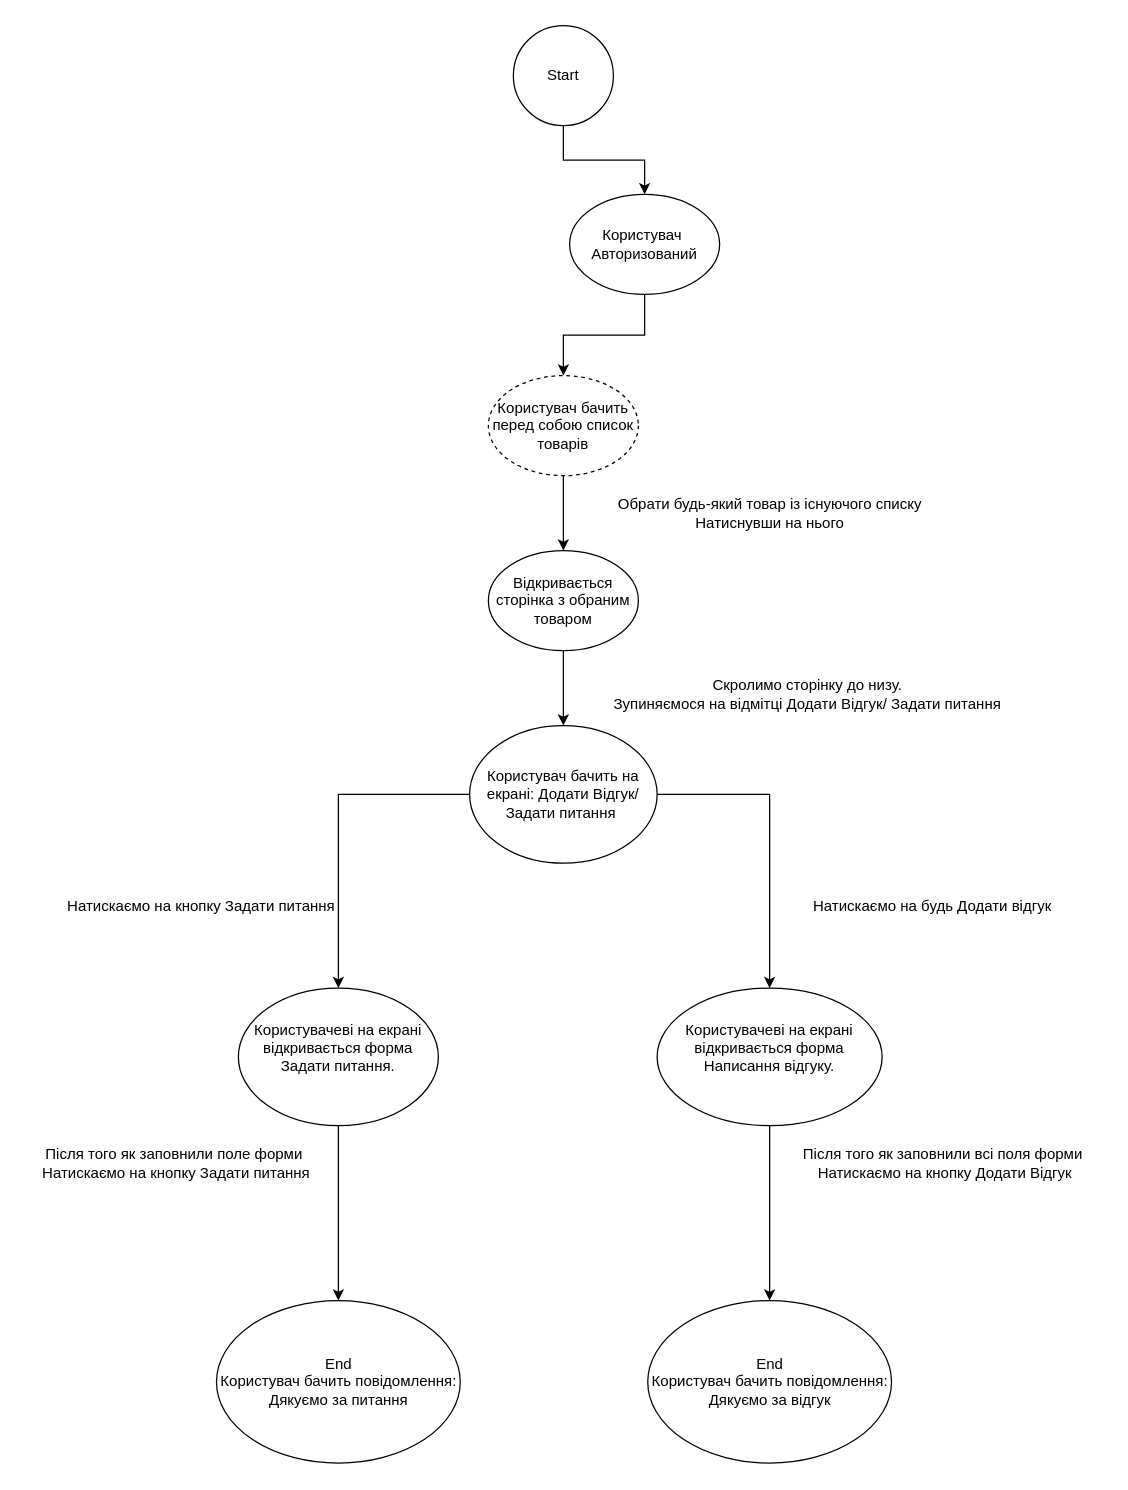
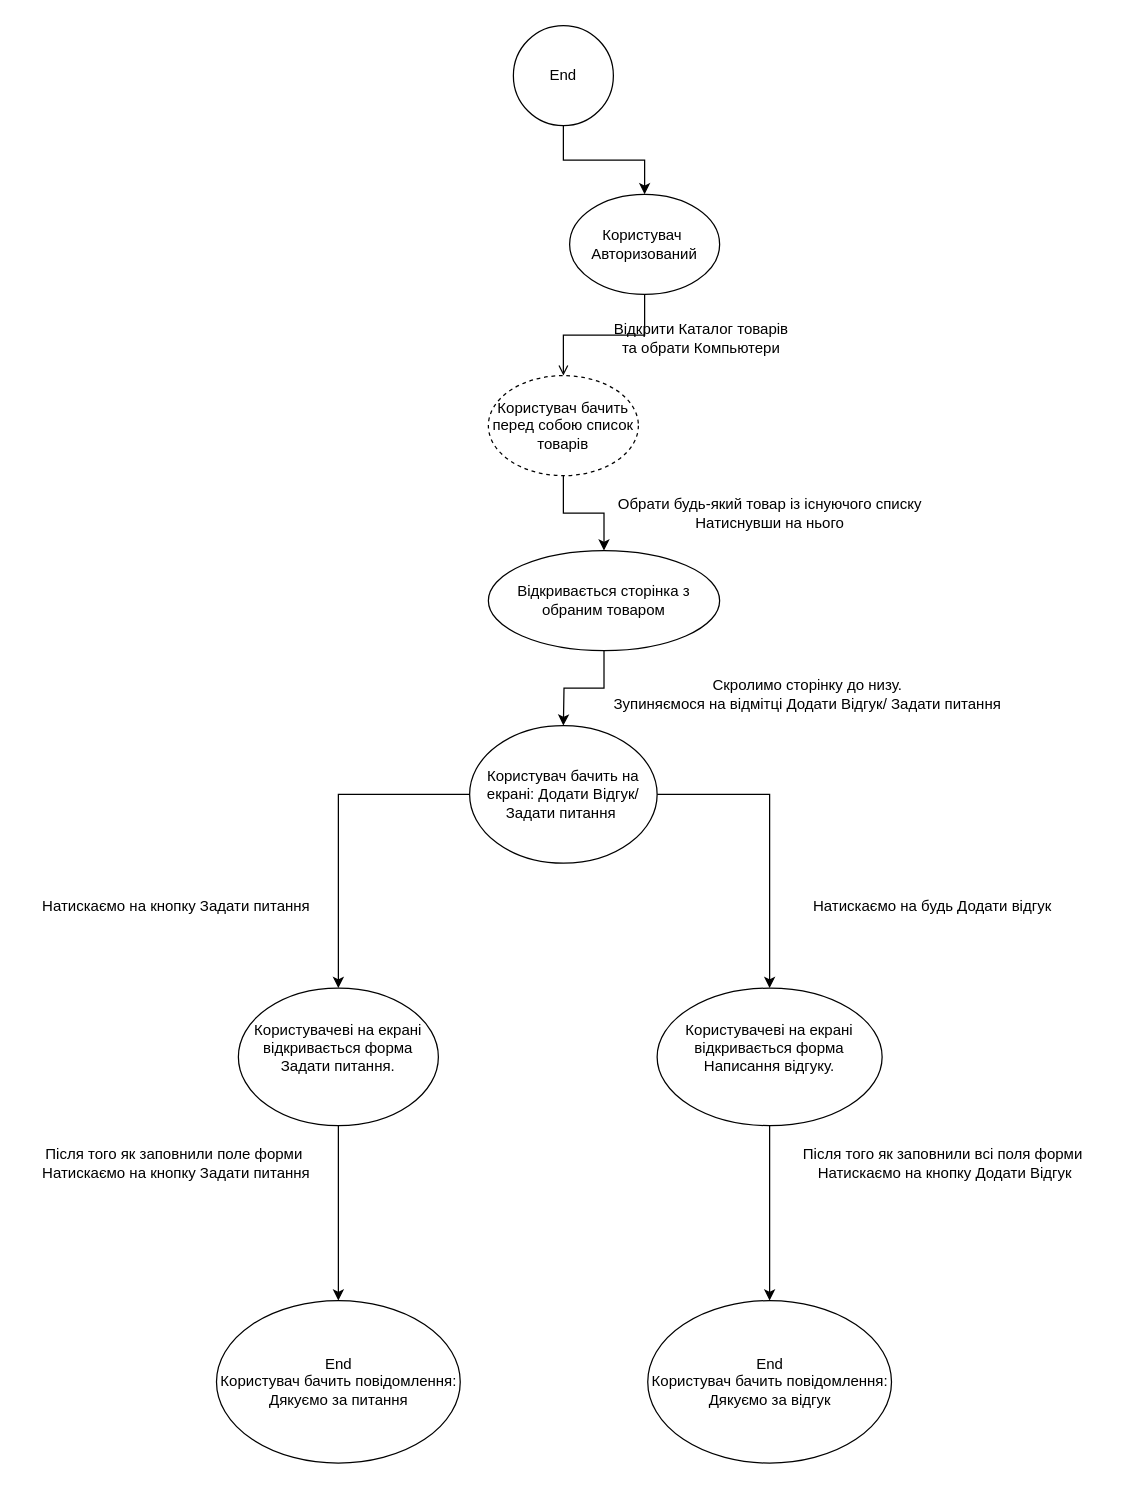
  <mxCell id="0" />
  <mxCell id="1" parent="0" />
  <mxCell id="2" style="edgeStyle=orthogonalEdgeStyle;rounded=0;orthogonalLoop=1;jettySize=auto;html=1;" edge="1" parent="1" source="3" target="5"><mxGeometry relative="1" as="geometry" /></mxCell>
- <mxCell id="3" value="Start&lt;br&gt;" style="ellipse;whiteSpace=wrap;html=1;aspect=fixed;" vertex="1" parent="1"><mxGeometry x="410" y="20" width="80" height="80" as="geometry" /></mxCell>
- <mxCell id="4" style="edgeStyle=orthogonalEdgeStyle;rounded=0;orthogonalLoop=1;jettySize=auto;html=1;" edge="1" parent="1" source="5" target="7"><mxGeometry relative="1" as="geometry" /></mxCell>
+ <mxCell id="3" value="End&lt;br&gt;" style="ellipse;whiteSpace=wrap;html=1;aspect=fixed;" vertex="1" parent="1"><mxGeometry x="410" y="20" width="80" height="80" as="geometry" /></mxCell>
+ <mxCell id="4" style="edgeStyle=orthogonalEdgeStyle;rounded=0;orthogonalLoop=1;jettySize=auto;html=1;endArrow=open;" edge="1" parent="1" source="5" target="7"><mxGeometry relative="1" as="geometry" /></mxCell>
  <mxCell id="5" value="Користувач&amp;nbsp;&lt;br&gt;Авторизований&lt;br&gt;" style="ellipse;whiteSpace=wrap;html=1;" vertex="1" parent="1"><mxGeometry x="455" y="155" width="120" height="80" as="geometry" /></mxCell>
  <mxCell id="6" style="edgeStyle=orthogonalEdgeStyle;rounded=0;orthogonalLoop=1;jettySize=auto;html=1;" edge="1" parent="1" source="7" target="10"><mxGeometry relative="1" as="geometry" /></mxCell>
  <mxCell id="7" value="Користувач бачить перед собою список товарів" style="ellipse;whiteSpace=wrap;html=1;dashed=1;" vertex="1" parent="1"><mxGeometry x="390" y="300" width="120" height="80" as="geometry" /></mxCell>
+ <mxCell id="8" value="Відкрити Каталог товарів&lt;br&gt;та обрати Компьютери" style="text;html=1;align=center;verticalAlign=middle;resizable=0;points=[];autosize=1;strokeColor=none;fillColor=none;" vertex="1" parent="1"><mxGeometry x="480" y="250" width="160" height="40" as="geometry" /></mxCell>
  <mxCell id="9" style="edgeStyle=orthogonalEdgeStyle;rounded=0;orthogonalLoop=1;jettySize=auto;html=1;" edge="1" parent="1" source="10"><mxGeometry relative="1" as="geometry"><mxPoint x="450" y="580" as="targetPoint" /></mxGeometry></mxCell>
- <mxCell id="10" value="Відкривається сторінка з обраним товаром" style="ellipse;whiteSpace=wrap;html=1;" vertex="1" parent="1"><mxGeometry x="390" y="440" width="120" height="80" as="geometry" /></mxCell>
+ <mxCell id="10" value="Відкривається сторінка з обраним товаром" style="ellipse;whiteSpace=wrap;html=1;" vertex="1" parent="1"><mxGeometry x="390" y="440" width="185" height="80" as="geometry" /></mxCell>
  <mxCell id="11" value="Обрати будь-який товар із існуючого списку&lt;br&gt;Натиснувши на нього" style="text;html=1;align=center;verticalAlign=middle;resizable=0;points=[];autosize=1;strokeColor=none;fillColor=none;" vertex="1" parent="1"><mxGeometry x="480" y="390" width="270" height="40" as="geometry" /></mxCell>
  <mxCell id="12" style="edgeStyle=orthogonalEdgeStyle;rounded=0;orthogonalLoop=1;jettySize=auto;html=1;entryX=0.5;entryY=0;entryDx=0;entryDy=0;" edge="1" parent="1" source="14" target="22"><mxGeometry relative="1" as="geometry" /></mxCell>
  <mxCell id="13" style="edgeStyle=orthogonalEdgeStyle;rounded=0;orthogonalLoop=1;jettySize=auto;html=1;exitX=1;exitY=0.5;exitDx=0;exitDy=0;" edge="1" parent="1" source="14" target="18"><mxGeometry relative="1" as="geometry" /></mxCell>
  <mxCell id="14" value="Користувач бачить на екрані: Додати Відгук/ Задати питання&amp;nbsp;" style="ellipse;whiteSpace=wrap;html=1;" vertex="1" parent="1"><mxGeometry x="375" y="580" width="150" height="110" as="geometry" /></mxCell>
  <mxCell id="15" value="Скролимо сторінку до низу.&lt;br&gt;Зупиняємося на відмітці Додати Відгук/ Задати питання" style="text;html=1;align=center;verticalAlign=middle;resizable=0;points=[];autosize=1;strokeColor=none;fillColor=none;" vertex="1" parent="1"><mxGeometry x="480" y="535" width="330" height="40" as="geometry" /></mxCell>
  <mxCell id="16" value="Натискаємо на будь Додати відгук" style="text;html=1;align=center;verticalAlign=middle;resizable=0;points=[];autosize=1;strokeColor=none;fillColor=none;" vertex="1" parent="1"><mxGeometry x="630" y="710" width="230" height="30" as="geometry" /></mxCell>
  <mxCell id="17" style="edgeStyle=orthogonalEdgeStyle;rounded=0;orthogonalLoop=1;jettySize=auto;html=1;entryX=0.5;entryY=0;entryDx=0;entryDy=0;" edge="1" parent="1" source="18" target="19"><mxGeometry relative="1" as="geometry" /></mxCell>
  <mxCell id="18" value="&lt;font style=&quot;font-size: 12px;&quot;&gt;Користувачеві на екрані відкривається форма Написання відгуку.&lt;br&gt;&lt;br&gt;&lt;/font&gt;" style="ellipse;whiteSpace=wrap;html=1;" vertex="1" parent="1"><mxGeometry x="525" y="790" width="180" height="110" as="geometry" /></mxCell>
  <mxCell id="19" value="End&lt;br&gt;Користувач бачить повідомлення:&lt;br&gt;Дякуємо за відгук" style="ellipse;whiteSpace=wrap;html=1;" vertex="1" parent="1"><mxGeometry x="517.5" y="1040" width="195" height="130" as="geometry" /></mxCell>
  <mxCell id="20" value="Після того як заповнили всі поля форми&amp;nbsp;&lt;br&gt;Натискаємо на кнопку Додати Відгук" style="text;html=1;align=center;verticalAlign=middle;resizable=0;points=[];autosize=1;strokeColor=none;fillColor=none;" vertex="1" parent="1"><mxGeometry x="630" y="910" width="250" height="40" as="geometry" /></mxCell>
  <mxCell id="21" style="edgeStyle=orthogonalEdgeStyle;rounded=0;orthogonalLoop=1;jettySize=auto;html=1;entryX=0.5;entryY=0;entryDx=0;entryDy=0;" edge="1" parent="1" source="22" target="24"><mxGeometry relative="1" as="geometry" /></mxCell>
  <mxCell id="22" value="&lt;font style=&quot;font-size: 12px;&quot;&gt;Користувачеві на екрані відкривається форма Задати питання.&lt;br&gt;&lt;br&gt;&lt;/font&gt;" style="ellipse;whiteSpace=wrap;html=1;" vertex="1" parent="1"><mxGeometry x="190" y="790" width="160" height="110" as="geometry" /></mxCell>
  <mxCell id="23" value="Після того як заповнили поле форми&amp;nbsp;&lt;br&gt;Натискаємо на кнопку Задати питання" style="text;html=1;align=center;verticalAlign=middle;resizable=0;points=[];autosize=1;strokeColor=none;fillColor=none;" vertex="1" parent="1"><mxGeometry x="20" y="910" width="240" height="40" as="geometry" /></mxCell>
  <mxCell id="24" value="End&lt;br&gt;Користувач бачить повідомлення:&lt;br&gt;Дякуємо за питання" style="ellipse;whiteSpace=wrap;html=1;" vertex="1" parent="1"><mxGeometry x="172.5" y="1040" width="195" height="130" as="geometry" /></mxCell>
- <mxCell id="25" value="Натискаємо на кнопку Задати питання" style="text;html=1;align=center;verticalAlign=middle;resizable=0;points=[];autosize=1;strokeColor=none;fillColor=none;" vertex="1" parent="1"><mxGeometry x="40" y="710" width="240" height="30" as="geometry" /></mxCell>
+ <mxCell id="25" value="Натискаємо на кнопку Задати питання" style="text;html=1;align=center;verticalAlign=middle;resizable=0;points=[];autosize=1;strokeColor=none;fillColor=none;" vertex="1" parent="1"><mxGeometry x="20" y="710" width="240" height="30" as="geometry" /></mxCell>
